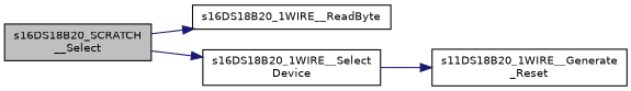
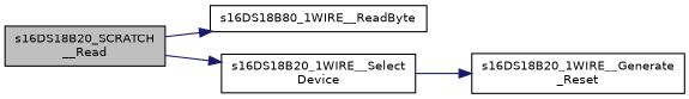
  digraph {
    rankdir=LR
    node [color=black fillcolor=white fontname=Helvetica fontsize=10 shape=record style=filled]
    edge [color=midnightblue fontname=Helvetica fontsize=10 labelfontname=Helvetica labelfontsize=10 style=solid]
-   n1 [fillcolor=grey75 fontcolor=black height=0.2 label="s16DS18B20_SCRATCH\l__Select" width=0.4]
-   n2 [height=0.2 label=s16DS18B20_1WIRE__ReadByte width=0.4]
+   n1 [fillcolor=grey75 fontcolor=black height=0.2 label="s16DS18B20_SCRATCH\l__Read" width=0.4]
+   n2 [height=0.2 label=s16DS18B80_1WIRE__ReadByte width=0.4]
    n3 [height=0.2 label="s16DS18B20_1WIRE__Select\lDevice" width=0.4]
-   n4 [height=0.2 label="s11DS18B20_1WIRE__Generate\l_Reset" width=0.4]
+   n4 [height=0.2 label="s16DS18B20_1WIRE__Generate\l_Reset" width=0.4]
    n1 -> n2
    n1 -> n3
    n3 -> n4
  }
